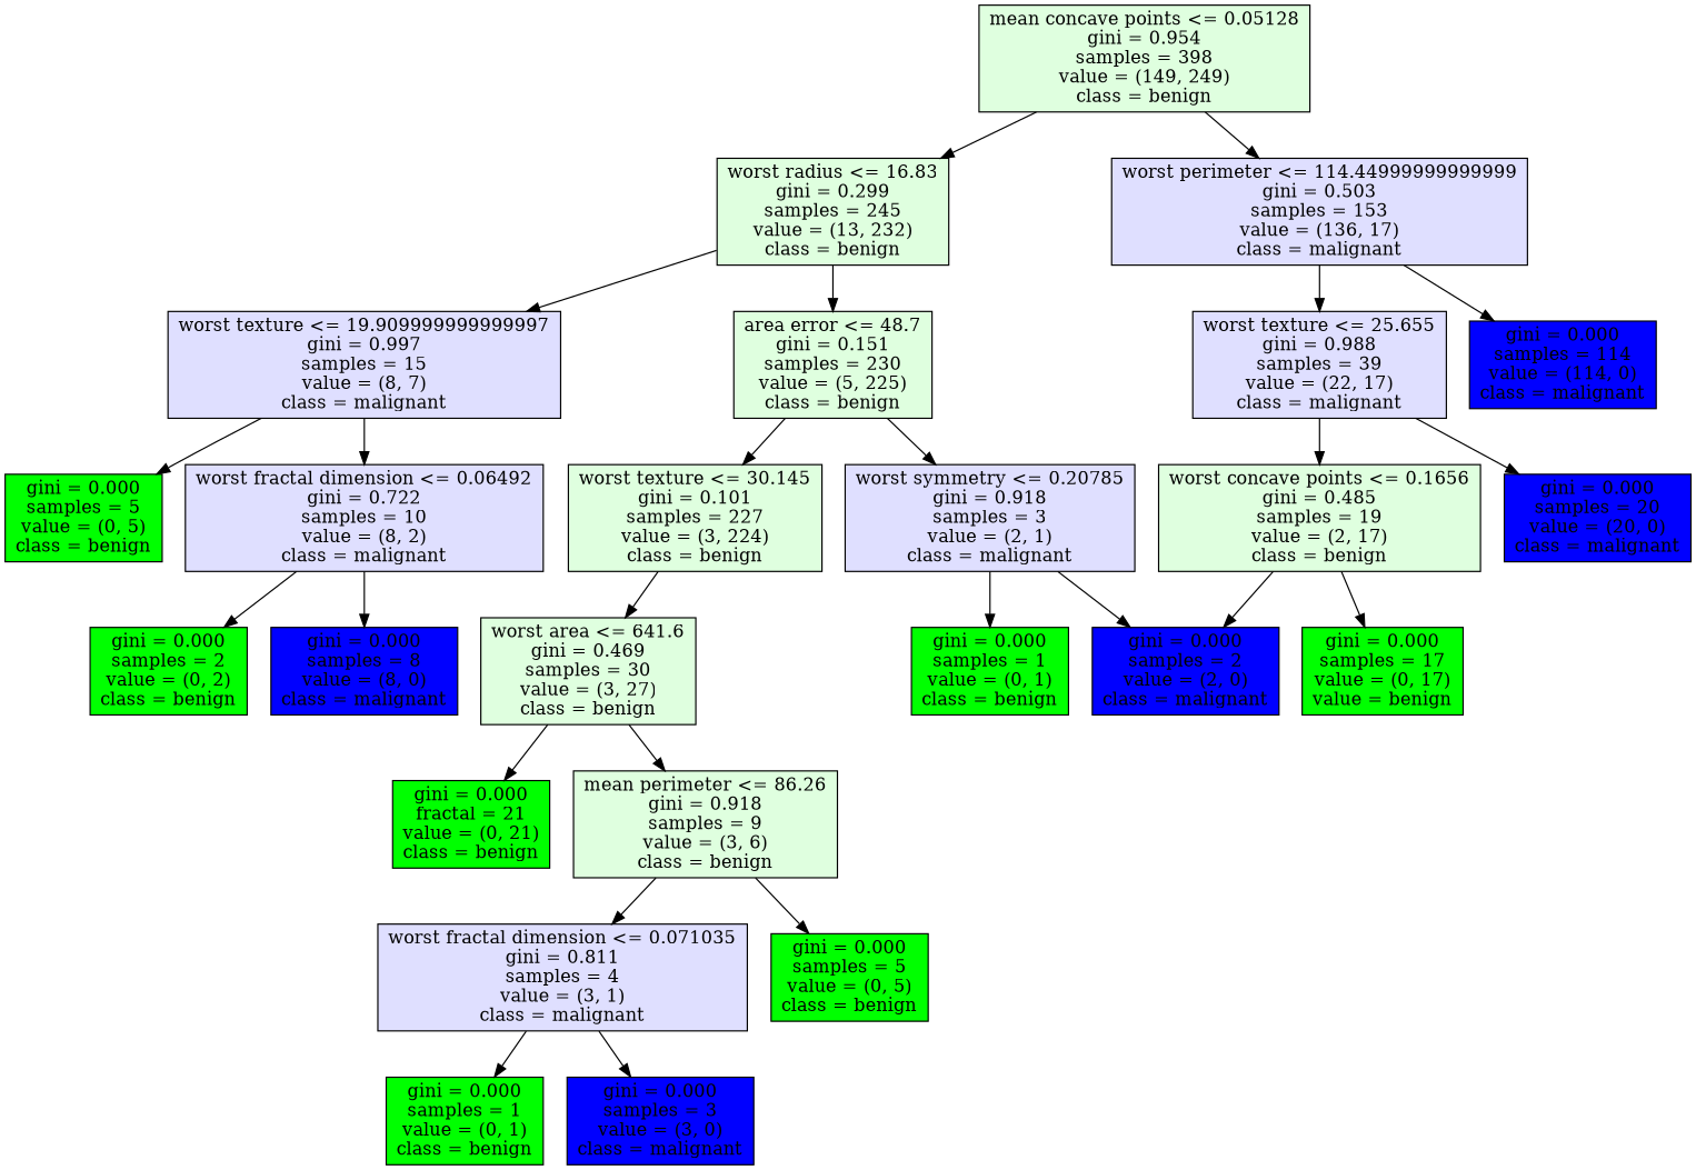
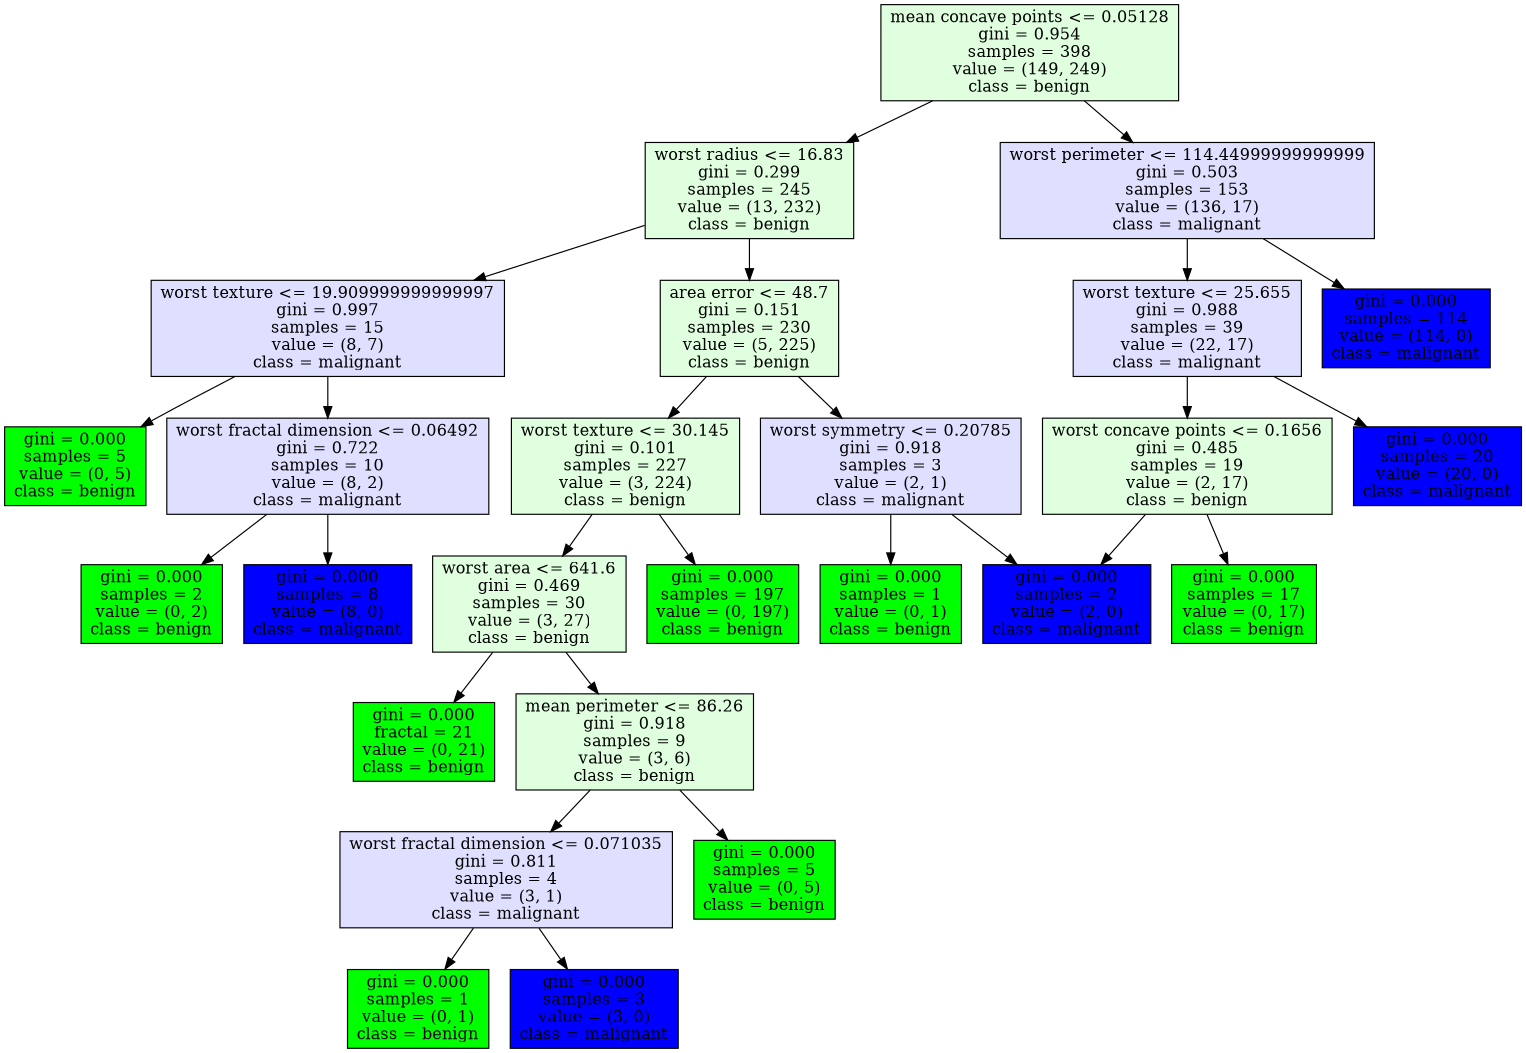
  digraph {
    node [fillcolor="#00ff00ff" shape=rectangle style=filled]
    n1 [fillcolor="#00ff0020" label="mean concave points <= 0.05128\ngini = 0.954\nsamples = 398\nvalue = (149, 249)\nclass = benign"]
    n2 [fillcolor="#00ff0020" label="worst radius <= 16.83\ngini = 0.299\nsamples = 245\nvalue = (13, 232)\nclass = benign"]
    n3 [fillcolor="#0000ff20" label="worst perimeter <= 114.44999999999999\ngini = 0.503\nsamples = 153\nvalue = (136, 17)\nclass = malignant"]
    n4 [fillcolor="#00ff0020" label="area error <= 48.7\ngini = 0.151\nsamples = 230\nvalue = (5, 225)\nclass = benign"]
    n5 [fillcolor="#0000ff20" label="worst texture <= 19.909999999999997\ngini = 0.997\nsamples = 15\nvalue = (8, 7)\nclass = malignant"]
    n6 [fillcolor="#0000ff20" label="worst texture <= 25.655\ngini = 0.988\nsamples = 39\nvalue = (22, 17)\nclass = malignant"]
    n7 [fillcolor="#0000ffff" label="gini = 0.000\nsamples = 114\nvalue = (114, 0)\nclass = malignant"]
    n8 [fillcolor="#00ff0020" label="worst texture <= 30.145\ngini = 0.101\nsamples = 227\nvalue = (3, 224)\nclass = benign"]
    n9 [fillcolor="#0000ff20" label="worst symmetry <= 0.20785\ngini = 0.918\nsamples = 3\nvalue = (2, 1)\nclass = malignant"]
    n10 [label="gini = 0.000\nsamples = 5\nvalue = (0, 5)\nclass = benign"]
    n11 [fillcolor="#0000ff20" label="worst fractal dimension <= 0.06492\ngini = 0.722\nsamples = 10\nvalue = (8, 2)\nclass = malignant"]
+   n12 [label="gini = 0.000\nsamples = 197\nvalue = (0, 197)\nclass = benign"]
    n13 [fillcolor="#00ff0020" label="worst area <= 641.6\ngini = 0.469\nsamples = 30\nvalue = (3, 27)\nclass = benign"]
    n14 [fillcolor="#0000ffff" label="gini = 0.000\nsamples = 2\nvalue = (2, 0)\nclass = malignant"]
    n15 [label="gini = 0.000\nsamples = 1\nvalue = (0, 1)\nclass = benign"]
    n16 [label="gini = 0.000\nfractal = 21\nvalue = (0, 21)\nclass = benign"]
    n17 [fillcolor="#00ff0020" label="mean perimeter <= 86.26\ngini = 0.918\nsamples = 9\nvalue = (3, 6)\nclass = benign"]
    n18 [fillcolor="#0000ff20" label="worst fractal dimension <= 0.071035\ngini = 0.811\nsamples = 4\nvalue = (3, 1)\nclass = malignant"]
    n19 [label="gini = 0.000\nsamples = 5\nvalue = (0, 5)\nclass = benign"]
    n20 [label="gini = 0.000\nsamples = 1\nvalue = (0, 1)\nclass = benign"]
    n21 [fillcolor="#0000ffff" label="gini = 0.000\nsamples = 3\nvalue = (3, 0)\nclass = malignant"]
    n22 [label="gini = 0.000\nsamples = 2\nvalue = (0, 2)\nclass = benign"]
    n23 [fillcolor="#0000ffff" label="gini = 0.000\nsamples = 8\nvalue = (8, 0)\nclass = malignant"]
    n24 [fillcolor="#00ff0020" label="worst concave points <= 0.1656\ngini = 0.485\nsamples = 19\nvalue = (2, 17)\nclass = benign"]
    n25 [fillcolor="#0000ffff" label="gini = 0.000\nsamples = 20\nvalue = (20, 0)\nclass = malignant"]
-   n26 [label="gini = 0.000\nsamples = 17\nvalue = (0, 17)\nvalue = benign"]
+   n26 [label="gini = 0.000\nsamples = 17\nvalue = (0, 17)\nclass = benign"]
    n1 -> n2
    n1 -> n3
    n2 -> n4
    n2 -> n5
    n3 -> n6
    n3 -> n7
    n4 -> n8
    n4 -> n9
    n5 -> n10
    n5 -> n11
    n6 -> n24
    n6 -> n25
+   n8 -> n12
    n8 -> n13
    n9 -> n14
    n9 -> n15
    n11 -> n22
    n11 -> n23
    n13 -> n16
    n13 -> n17
    n17 -> n18
    n17 -> n19
    n18 -> n20
    n18 -> n21
    n24 -> n14
    n24 -> n26
  }
